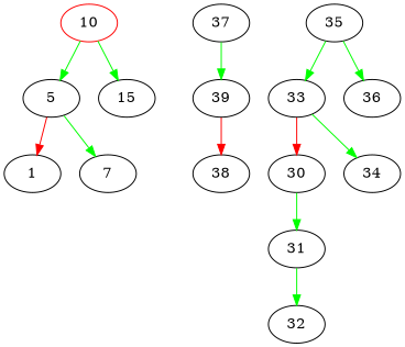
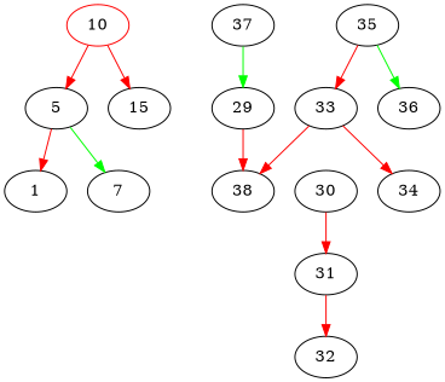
  digraph {
    edge [color=green]
    10 [color=red]
    5
    15
    1
    7
    37
-   39
+   39 [label=29]
    35
    33
    36
    38
    30
    34
    31
    32
-   10 -> 5
-   10 -> 15
+   10 -> 5 [color=red]
+   10 -> 15 [color=red]
    5 -> 1 [color=red]
    5 -> 7
    37 -> 39
    39 -> 38 [color=red]
-   35 -> 33
+   35 -> 33 [color=red]
    35 -> 36
-   33 -> 30 [color=red]
-   33 -> 34
-   30 -> 31
-   31 -> 32
+   33 -> 38 [color=red]
+   33 -> 34 [color=red]
+   30 -> 31 [color=red]
+   31 -> 32 [color=red]
  }
